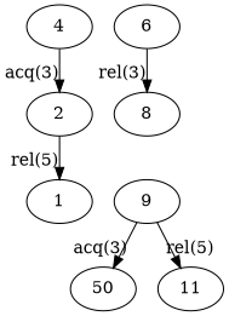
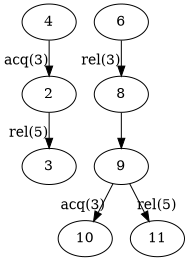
  digraph {
    edge [xlabel="acq(3)"]
    n1 [label=4]
    2
-   3 [label=1]
+   3
    n4 [label=6]
    8
    9
-   10 [label=50]
+   10
    11
    n1 -> 2
    2 -> 3 [xlabel="rel(5)"]
    n4 -> 8 [xlabel="rel(3)"]
+   8 -> 9 [xlabel=""]
    9 -> 10
    9 -> 11 [xlabel="rel(5)"]
  }
